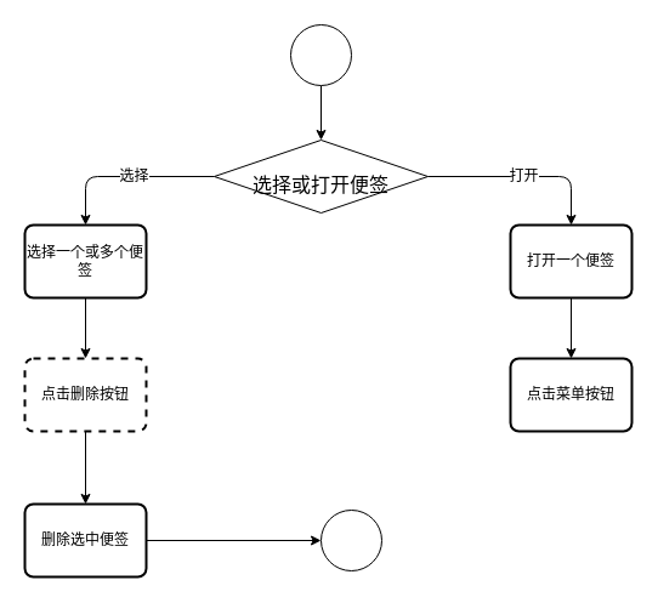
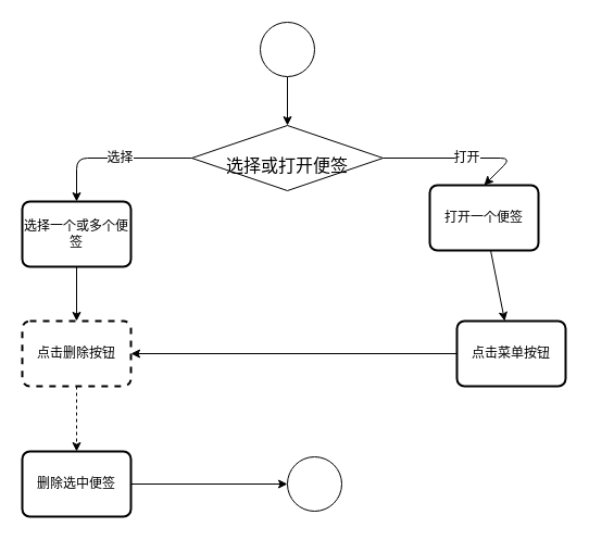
  <mxCell id="0" />
  <mxCell id="1" parent="0" />
  <mxCell id="2" value="" style="edgeStyle=none;html=1;fontSize=36;" edge="1" parent="1" source="3" target="6"><mxGeometry relative="1" as="geometry" /></mxCell>
  <mxCell id="3" value="" style="ellipse;whiteSpace=wrap;html=1;fontSize=36;" vertex="1" parent="1"><mxGeometry x="239" y="20" width="50" height="50" as="geometry" /></mxCell>
  <mxCell id="4" value="选择" style="edgeStyle=none;html=1;exitX=0;exitY=0.5;exitDx=0;exitDy=0;entryX=0.5;entryY=0;entryDx=0;entryDy=0;fontSize=12;" edge="1" parent="1" source="6" target="8"><mxGeometry x="-0.096" relative="1" as="geometry"><Array as="points"><mxPoint x="70" y="145" /></Array><mxPoint as="offset" /></mxGeometry></mxCell>
  <mxCell id="5" value="打开" style="edgeStyle=none;html=1;exitX=1;exitY=0.5;exitDx=0;exitDy=0;entryX=0.5;entryY=0;entryDx=0;entryDy=0;fontSize=12;" edge="1" parent="1" source="6" target="10"><mxGeometry relative="1" as="geometry"><Array as="points"><mxPoint x="470" y="145" /></Array></mxGeometry></mxCell>
  <mxCell id="6" value="&lt;font size=&quot;3&quot;&gt;选择或打开便签&lt;/font&gt;" style="rhombus;whiteSpace=wrap;html=1;fontSize=36;" vertex="1" parent="1"><mxGeometry x="176" y="115" width="176" height="60" as="geometry" /></mxCell>
  <mxCell id="7" value="" style="edgeStyle=none;html=1;fontSize=12;" edge="1" parent="1" source="8" target="12"><mxGeometry relative="1" as="geometry" /></mxCell>
  <mxCell id="8" value="选择一个或多个便签" style="rounded=1;whiteSpace=wrap;html=1;absoluteArcSize=1;arcSize=14;strokeWidth=2;fontSize=12;" vertex="1" parent="1"><mxGeometry x="20" y="185" width="100" height="60" as="geometry" /></mxCell>
  <mxCell id="9" value="" style="edgeStyle=none;html=1;fontSize=12;" edge="1" parent="1" source="10" target="14"><mxGeometry relative="1" as="geometry" /></mxCell>
- <mxCell id="10" value="打开一个便签" style="rounded=1;whiteSpace=wrap;html=1;absoluteArcSize=1;arcSize=14;strokeWidth=2;fontSize=12;" vertex="1" parent="1"><mxGeometry x="420" y="185" width="100" height="60" as="geometry" /></mxCell>
- <mxCell id="11" value="" style="edgeStyle=none;html=1;fontSize=12;" edge="1" parent="1" source="12" target="16"><mxGeometry relative="1" as="geometry" /></mxCell>
+ <mxCell id="10" value="打开一个便签" style="rounded=1;whiteSpace=wrap;html=1;absoluteArcSize=1;arcSize=14;strokeWidth=2;fontSize=12;" vertex="1" parent="1"><mxGeometry x="395" y="170" width="100" height="60" as="geometry" /></mxCell>
+ <mxCell id="11" value="" style="edgeStyle=none;html=1;fontSize=12;dashed=1;" edge="1" parent="1" source="12" target="16"><mxGeometry relative="1" as="geometry" /></mxCell>
  <mxCell id="12" value="点击删除按钮" style="rounded=1;whiteSpace=wrap;html=1;absoluteArcSize=1;arcSize=14;strokeWidth=2;fontSize=12;dashed=1;" vertex="1" parent="1"><mxGeometry x="20" y="295" width="100" height="60" as="geometry" /></mxCell>
+ <mxCell id="13" style="edgeStyle=none;html=1;exitX=0;exitY=0.5;exitDx=0;exitDy=0;entryX=1;entryY=0.5;entryDx=0;entryDy=0;fontSize=12;" edge="1" parent="1" source="14" target="12"><mxGeometry relative="1" as="geometry" /></mxCell>
  <mxCell id="14" value="点击菜单按钮" style="rounded=1;whiteSpace=wrap;html=1;absoluteArcSize=1;arcSize=14;strokeWidth=2;fontSize=12;" vertex="1" parent="1"><mxGeometry x="420" y="295" width="100" height="60" as="geometry" /></mxCell>
  <mxCell id="15" style="edgeStyle=none;html=1;exitX=1;exitY=0.5;exitDx=0;exitDy=0;entryX=0;entryY=0.5;entryDx=0;entryDy=0;fontSize=12;" edge="1" parent="1" source="16" target="17"><mxGeometry relative="1" as="geometry" /></mxCell>
  <mxCell id="16" value="删除选中便签" style="rounded=1;whiteSpace=wrap;html=1;absoluteArcSize=1;arcSize=14;strokeWidth=2;fontSize=12;" vertex="1" parent="1"><mxGeometry x="20" y="415" width="100" height="60" as="geometry" /></mxCell>
  <mxCell id="17" value="" style="ellipse;whiteSpace=wrap;html=1;fontSize=36;" vertex="1" parent="1"><mxGeometry x="264" y="420" width="50" height="50" as="geometry" /></mxCell>
